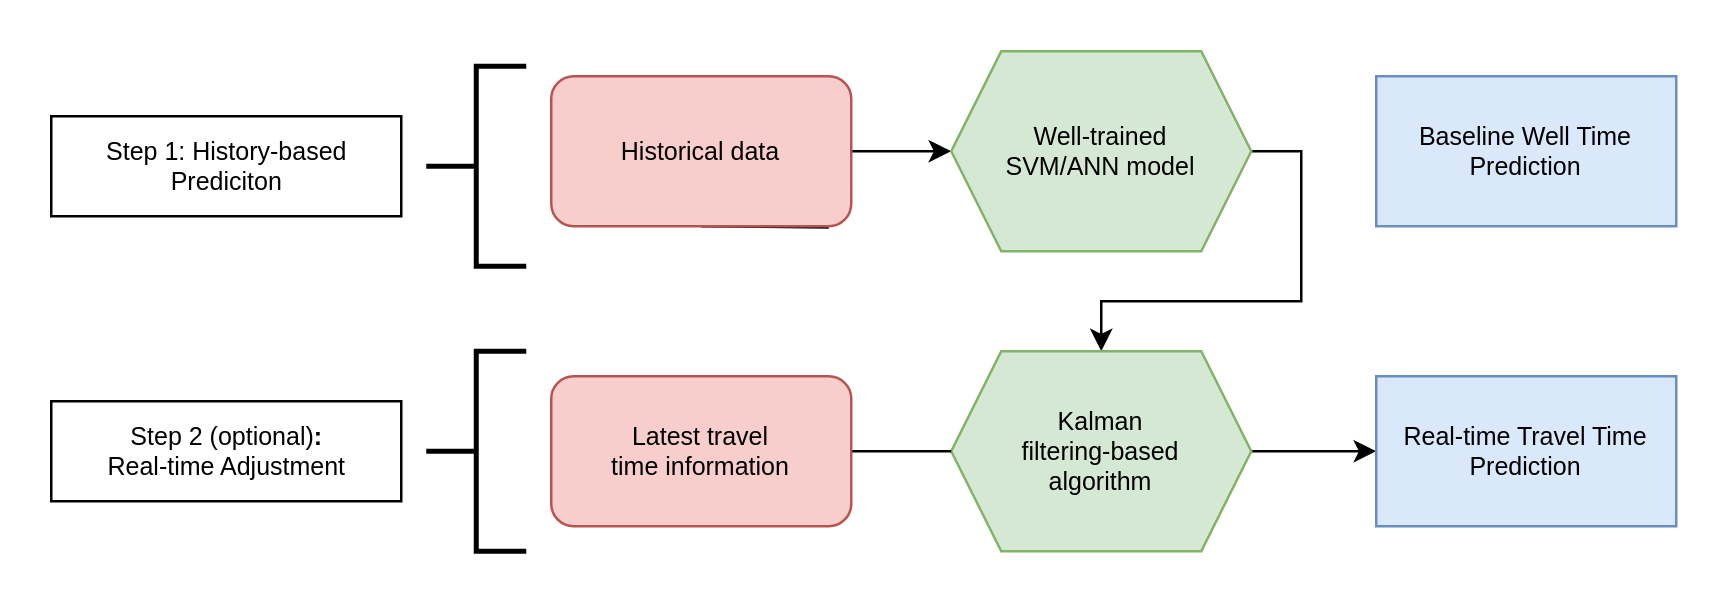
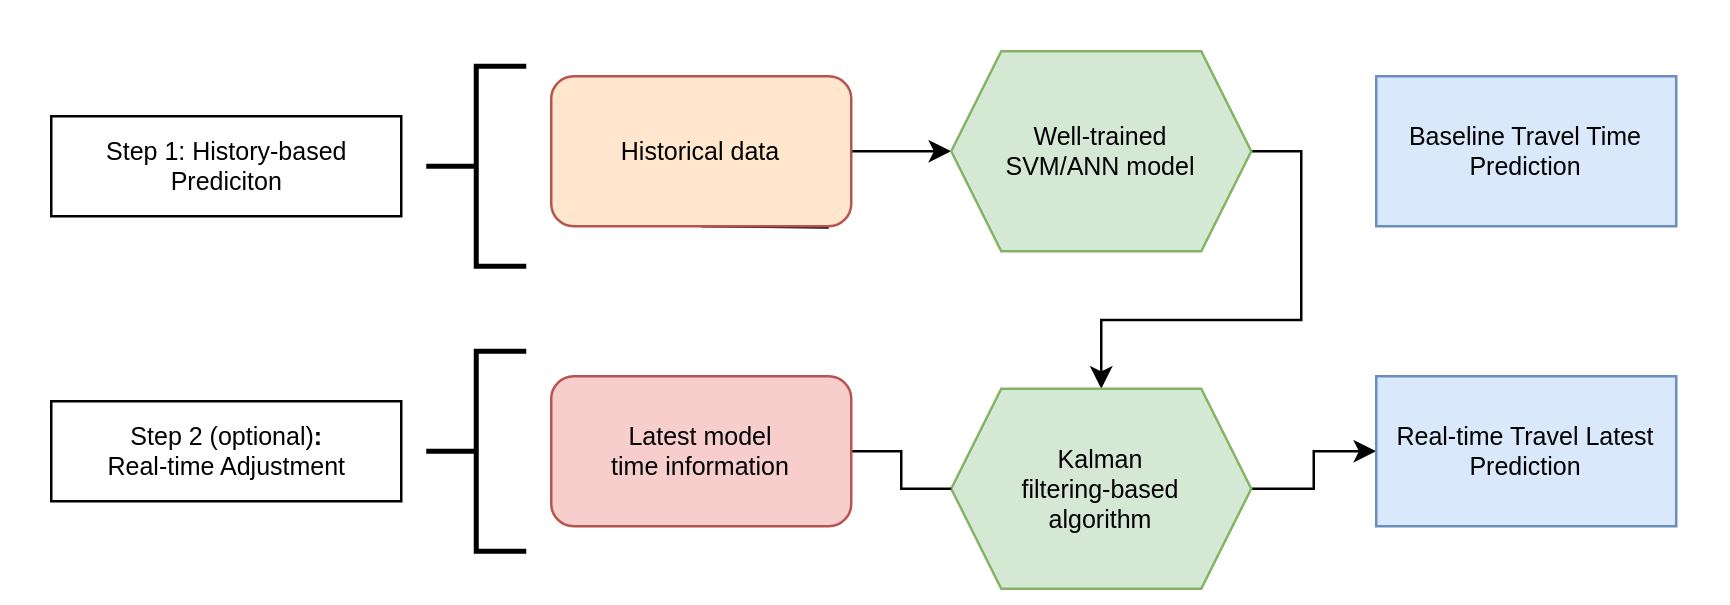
  <mxCell id="0" />
  <mxCell id="1" parent="0" />
  <mxCell id="2" value="" style="edgeStyle=orthogonalEdgeStyle;rounded=0;orthogonalLoop=1;jettySize=auto;html=1;fontSize=10;" parent="1" target="4" edge="1"><mxGeometry relative="1" as="geometry"><mxPoint x="280" y="90" as="sourcePoint" /></mxGeometry></mxCell>
  <mxCell id="3" style="edgeStyle=orthogonalEdgeStyle;rounded=0;orthogonalLoop=1;jettySize=auto;html=1;exitX=1;exitY=0.5;exitDx=0;exitDy=0;fontSize=10;" parent="1" source="4" target="7" edge="1"><mxGeometry relative="1" as="geometry" /></mxCell>
  <mxCell id="4" value="Well-trained &lt;br style=&quot;font-size: 10px;&quot;&gt;SVM/ANN model" style="shape=hexagon;perimeter=hexagonPerimeter2;whiteSpace=wrap;html=1;fixedSize=1;fillColor=#d5e8d4;strokeColor=#82b366;fontSize=10;" parent="1" vertex="1"><mxGeometry x="380" y="20" width="120" height="80" as="geometry" /></mxCell>
- <mxCell id="5" value="Baseline Well Time Prediction" style="rounded=0;whiteSpace=wrap;html=1;fillColor=#dae8fc;strokeColor=#6c8ebf;fontSize=10;" parent="1" vertex="1"><mxGeometry x="550" y="30" width="120" height="60" as="geometry" /></mxCell>
+ <mxCell id="5" value="Baseline Travel Time Prediction" style="rounded=0;whiteSpace=wrap;html=1;fillColor=#dae8fc;strokeColor=#6c8ebf;fontSize=10;" parent="1" vertex="1"><mxGeometry x="550" y="30" width="120" height="60" as="geometry" /></mxCell>
  <mxCell id="6" style="edgeStyle=orthogonalEdgeStyle;rounded=0;orthogonalLoop=1;jettySize=auto;html=1;exitX=1;exitY=0.5;exitDx=0;exitDy=0;entryX=0;entryY=0.5;entryDx=0;entryDy=0;fontSize=10;" parent="1" source="7" target="8" edge="1"><mxGeometry relative="1" as="geometry" /></mxCell>
- <mxCell id="7" value="Kalman &lt;br style=&quot;font-size: 10px;&quot;&gt;filtering-based &lt;br style=&quot;font-size: 10px;&quot;&gt;algorithm" style="shape=hexagon;perimeter=hexagonPerimeter2;whiteSpace=wrap;html=1;fixedSize=1;fillColor=#d5e8d4;strokeColor=#82b366;fontSize=10;" parent="1" vertex="1"><mxGeometry x="380" y="140" width="120" height="80" as="geometry" /></mxCell>
- <mxCell id="8" value="Real-time Travel Time Prediction" style="rounded=0;whiteSpace=wrap;html=1;fillColor=#dae8fc;strokeColor=#6c8ebf;fontSize=10;" parent="1" vertex="1"><mxGeometry x="550" y="150" width="120" height="60" as="geometry" /></mxCell>
+ <mxCell id="7" value="Kalman &lt;br style=&quot;font-size: 10px;&quot;&gt;filtering-based &lt;br style=&quot;font-size: 10px;&quot;&gt;algorithm" style="shape=hexagon;perimeter=hexagonPerimeter2;whiteSpace=wrap;html=1;fixedSize=1;fillColor=#d5e8d4;strokeColor=#82b366;fontSize=10;" parent="1" vertex="1"><mxGeometry x="380" y="155" width="120" height="80" as="geometry" /></mxCell>
+ <mxCell id="8" value="Real-time Travel Latest Prediction" style="rounded=0;whiteSpace=wrap;html=1;fillColor=#dae8fc;strokeColor=#6c8ebf;fontSize=10;" parent="1" vertex="1"><mxGeometry x="550" y="150" width="120" height="60" as="geometry" /></mxCell>
  <mxCell id="9" value="" style="edgeStyle=orthogonalEdgeStyle;rounded=0;orthogonalLoop=1;jettySize=auto;html=1;fontSize=10;endArrow=none;" parent="1" source="10" target="7" edge="1"><mxGeometry relative="1" as="geometry" /></mxCell>
- <mxCell id="10" value="Latest travel&lt;br style=&quot;font-size: 10px;&quot;&gt;time information" style="rounded=1;whiteSpace=wrap;html=1;fillColor=#f8cecc;strokeColor=#b85450;fontSize=10;" parent="1" vertex="1"><mxGeometry x="220" y="150" width="120" height="60" as="geometry" /></mxCell>
- <mxCell id="11" value="&lt;span style=&quot;font-size: 10px;&quot;&gt;Historical data&lt;/span&gt;" style="rounded=1;whiteSpace=wrap;html=1;fillColor=#f8cecc;strokeColor=#b85450;fontSize=10;" parent="1" vertex="1"><mxGeometry x="220" y="30" width="120" height="60" as="geometry" /></mxCell>
+ <mxCell id="10" value="Latest model&lt;br style=&quot;font-size: 10px;&quot;&gt;time information" style="rounded=1;whiteSpace=wrap;html=1;fillColor=#f8cecc;strokeColor=#b85450;fontSize=10;" parent="1" vertex="1"><mxGeometry x="220" y="150" width="120" height="60" as="geometry" /></mxCell>
+ <mxCell id="11" value="&lt;span style=&quot;font-size: 10px;&quot;&gt;Historical data&lt;/span&gt;" style="rounded=1;whiteSpace=wrap;html=1;fillColor=#ffe6cc;strokeColor=#b85450;fontSize=10;" parent="1" vertex="1"><mxGeometry x="220" y="30" width="120" height="60" as="geometry" /></mxCell>
  <mxCell id="12" value="" style="strokeWidth=2;html=1;shape=mxgraph.flowchart.annotation_2;align=left;labelPosition=right;pointerEvents=1;fontSize=10;" parent="1" vertex="1"><mxGeometry x="170" y="26" width="40" height="80" as="geometry" /></mxCell>
  <mxCell id="13" value="" style="strokeWidth=2;html=1;shape=mxgraph.flowchart.annotation_2;align=left;labelPosition=right;pointerEvents=1;fontSize=10;" parent="1" vertex="1"><mxGeometry x="170" y="140" width="40" height="80" as="geometry" /></mxCell>
  <mxCell id="14" value="&lt;div style=&quot;font-size: 10px;&quot;&gt;Step 1: History-based &lt;br style=&quot;font-size: 10px;&quot;&gt;&lt;/div&gt;&lt;div style=&quot;font-size: 10px;&quot;&gt;Prediciton&lt;/div&gt;" style="verticalLabelPosition=middle;verticalAlign=middle;html=1;shape=mxgraph.basic.rect;fillColor2=none;strokeWidth=1;size=20;indent=5;labelPosition=center;align=center;fontSize=10;" parent="1" vertex="1"><mxGeometry x="20" y="46" width="140" height="40" as="geometry" /></mxCell>
  <mxCell id="15" value="&lt;div style=&quot;font-size: 10px;&quot;&gt;Step 2 (optional)&lt;b style=&quot;font-size: 10px;&quot;&gt;:&lt;/b&gt; &lt;br style=&quot;font-size: 10px;&quot;&gt;&lt;/div&gt;&lt;div style=&quot;font-size: 10px;&quot;&gt;Real-time Adjustment&lt;/div&gt;" style="verticalLabelPosition=middle;verticalAlign=middle;html=1;shape=mxgraph.basic.rect;fillColor2=none;strokeWidth=1;size=20;indent=5;labelPosition=center;align=center;fontSize=10;" parent="1" vertex="1"><mxGeometry x="20" y="160" width="140" height="40" as="geometry" /></mxCell>
